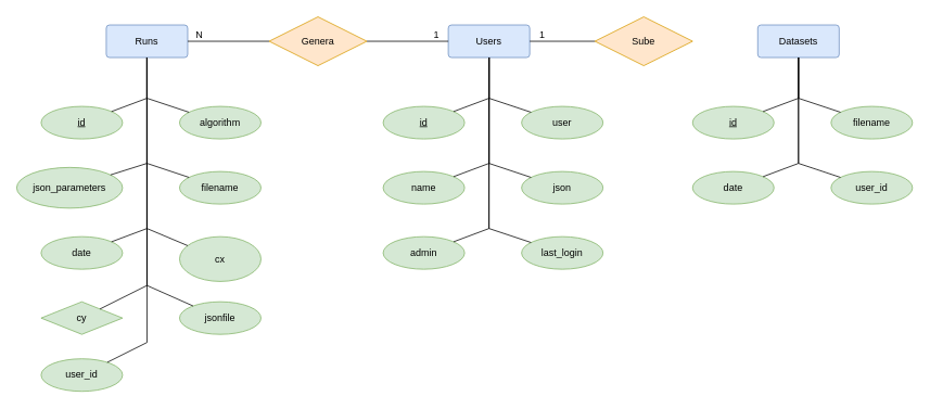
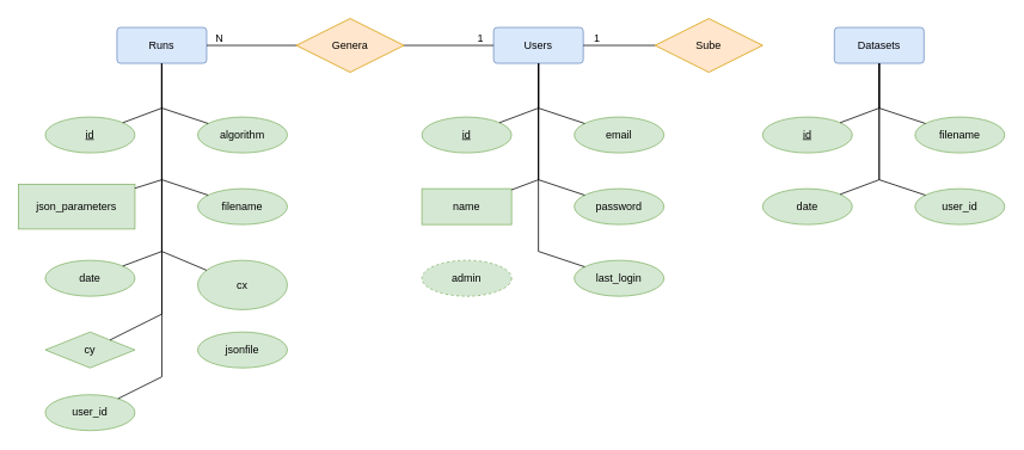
  <mxCell id="0" />
  <mxCell id="1" parent="0" />
  <mxCell id="2" value="Users" style="rounded=1;arcSize=10;whiteSpace=wrap;html=1;align=center;fillColor=#dae8fc;strokeColor=#6c8ebf;" vertex="1" parent="1"><mxGeometry x="550" y="30" width="100" height="40" as="geometry" /></mxCell>
  <mxCell id="3" value="Sube" style="shape=rhombus;perimeter=rhombusPerimeter;whiteSpace=wrap;html=1;align=center;fillColor=#ffe6cc;strokeColor=#d79b00;" vertex="1" parent="1"><mxGeometry x="730" y="20" width="120" height="60" as="geometry" /></mxCell>
  <mxCell id="4" value="" style="endArrow=none;html=1;rounded=0;" edge="1" parent="1" source="3" target="2"><mxGeometry relative="1" as="geometry"><mxPoint x="690" y="140" as="sourcePoint" /><mxPoint x="850" y="140" as="targetPoint" /></mxGeometry></mxCell>
  <mxCell id="5" value="1" style="resizable=0;html=1;whiteSpace=wrap;align=right;verticalAlign=bottom;" connectable="0" vertex="1" parent="4"><mxGeometry x="1" relative="1" as="geometry"><mxPoint x="20" as="offset" /></mxGeometry></mxCell>
  <mxCell id="6" value="Datasets" style="rounded=1;arcSize=10;whiteSpace=wrap;html=1;align=center;fillColor=#dae8fc;strokeColor=#6c8ebf;" vertex="1" parent="1"><mxGeometry x="930" y="30" width="100" height="40" as="geometry" /></mxCell>
  <mxCell id="7" value="Genera" style="shape=rhombus;perimeter=rhombusPerimeter;whiteSpace=wrap;html=1;align=center;fillColor=#ffe6cc;strokeColor=#d79b00;" vertex="1" parent="1"><mxGeometry x="330" y="20" width="120" height="60" as="geometry" /></mxCell>
  <mxCell id="8" value="" style="endArrow=none;html=1;rounded=0;" edge="1" parent="1" source="7" target="2"><mxGeometry relative="1" as="geometry"><mxPoint x="-110" y="150" as="sourcePoint" /><mxPoint x="-150" y="60" as="targetPoint" /></mxGeometry></mxCell>
  <mxCell id="9" value="1" style="resizable=0;html=1;whiteSpace=wrap;align=right;verticalAlign=bottom;" connectable="0" vertex="1" parent="8"><mxGeometry x="1" relative="1" as="geometry"><mxPoint x="-10" as="offset" /></mxGeometry></mxCell>
  <mxCell id="10" value="Runs" style="rounded=1;arcSize=10;whiteSpace=wrap;html=1;align=center;fillColor=#dae8fc;strokeColor=#6c8ebf;" vertex="1" parent="1"><mxGeometry x="130" y="30" width="100" height="40" as="geometry" /></mxCell>
  <mxCell id="11" value="" style="endArrow=none;html=1;rounded=0;" edge="1" parent="1" source="7" target="10"><mxGeometry relative="1" as="geometry"><mxPoint x="260" y="110" as="sourcePoint" /><mxPoint x="340" y="110" as="targetPoint" /></mxGeometry></mxCell>
  <mxCell id="12" value="N" style="resizable=0;html=1;whiteSpace=wrap;align=right;verticalAlign=bottom;" connectable="0" vertex="1" parent="11"><mxGeometry x="1" relative="1" as="geometry"><mxPoint x="20" as="offset" /></mxGeometry></mxCell>
  <mxCell id="13" value="last_login" style="ellipse;whiteSpace=wrap;html=1;align=center;fillColor=#d5e8d4;strokeColor=#82b366;" vertex="1" parent="1"><mxGeometry x="640" y="290" width="100" height="40" as="geometry" /></mxCell>
- <mxCell id="14" value="name" style="ellipse;whiteSpace=wrap;html=1;align=center;fillColor=#d5e8d4;strokeColor=#82b366;" vertex="1" parent="1"><mxGeometry x="470" y="210" width="100" height="40" as="geometry" /></mxCell>
- <mxCell id="15" value="user" style="ellipse;whiteSpace=wrap;html=1;align=center;fillColor=#d5e8d4;strokeColor=#82b366;" vertex="1" parent="1"><mxGeometry x="640" y="130" width="100" height="40" as="geometry" /></mxCell>
- <mxCell id="16" value="json" style="ellipse;whiteSpace=wrap;html=1;align=center;fillColor=#d5e8d4;strokeColor=#82b366;" vertex="1" parent="1"><mxGeometry x="640" y="210" width="100" height="40" as="geometry" /></mxCell>
- <mxCell id="17" value="admin" style="ellipse;whiteSpace=wrap;html=1;align=center;fillColor=#d5e8d4;strokeColor=#82b366;" vertex="1" parent="1"><mxGeometry x="470" y="290" width="100" height="40" as="geometry" /></mxCell>
+ <mxCell id="14" value="name" style="whiteSpace=wrap;html=1;align=center;fillColor=#d5e8d4;strokeColor=#82b366;rounded=0;" vertex="1" parent="1"><mxGeometry x="470" y="210" width="100" height="40" as="geometry" /></mxCell>
+ <mxCell id="15" value="email" style="ellipse;whiteSpace=wrap;html=1;align=center;fillColor=#d5e8d4;strokeColor=#82b366;" vertex="1" parent="1"><mxGeometry x="640" y="130" width="100" height="40" as="geometry" /></mxCell>
+ <mxCell id="16" value="password" style="ellipse;whiteSpace=wrap;html=1;align=center;fillColor=#d5e8d4;strokeColor=#82b366;" vertex="1" parent="1"><mxGeometry x="640" y="210" width="100" height="40" as="geometry" /></mxCell>
+ <mxCell id="17" value="admin" style="ellipse;whiteSpace=wrap;html=1;align=center;fillColor=#d5e8d4;strokeColor=#82b366;dashed=1;" vertex="1" parent="1"><mxGeometry x="470" y="290" width="100" height="40" as="geometry" /></mxCell>
  <mxCell id="18" value="" style="endArrow=none;html=1;rounded=0;" edge="1" parent="1" source="2" target="16"><mxGeometry width="50" height="50" relative="1" as="geometry"><mxPoint x="630" y="-10" as="sourcePoint" /><mxPoint x="680" y="-60" as="targetPoint" /><Array as="points"><mxPoint x="600" y="200" /></Array></mxGeometry></mxCell>
  <mxCell id="19" value="" style="endArrow=none;html=1;rounded=0;" edge="1" parent="1" source="2" target="14"><mxGeometry width="50" height="50" relative="1" as="geometry"><mxPoint x="540" y="0" as="sourcePoint" /><mxPoint x="590" y="-50" as="targetPoint" /><Array as="points"><mxPoint x="600" y="200" /></Array></mxGeometry></mxCell>
  <mxCell id="20" value="" style="endArrow=none;html=1;rounded=0;" edge="1" parent="1" source="2" target="15"><mxGeometry width="50" height="50" relative="1" as="geometry"><mxPoint x="620" y="0" as="sourcePoint" /><mxPoint x="670" y="-50" as="targetPoint" /><Array as="points"><mxPoint x="600" y="120" /></Array></mxGeometry></mxCell>
  <mxCell id="21" value="" style="endArrow=none;html=1;rounded=0;" edge="1" parent="1" source="2" target="13"><mxGeometry width="50" height="50" relative="1" as="geometry"><mxPoint x="550" y="0" as="sourcePoint" /><mxPoint x="600" y="-50" as="targetPoint" /><Array as="points"><mxPoint x="600" y="280" /></Array></mxGeometry></mxCell>
- <mxCell id="22" value="" style="endArrow=none;html=1;rounded=0;" edge="1" parent="1" source="2" target="17"><mxGeometry width="50" height="50" relative="1" as="geometry"><mxPoint x="530" y="40" as="sourcePoint" /><mxPoint x="580" y="-10" as="targetPoint" /><Array as="points"><mxPoint x="600" y="280" /></Array></mxGeometry></mxCell>
  <mxCell id="23" value="id" style="ellipse;whiteSpace=wrap;html=1;align=center;fontStyle=4;strokeWidth=1;fontSize=12;fillColor=#d5e8d4;strokeColor=#82b366;" vertex="1" parent="1"><mxGeometry x="470" y="130" width="100" height="40" as="geometry" /></mxCell>
  <mxCell id="24" value="" style="endArrow=none;html=1;rounded=0;" edge="1" parent="1" source="2" target="23"><mxGeometry width="50" height="50" relative="1" as="geometry"><mxPoint x="500" y="50" as="sourcePoint" /><mxPoint x="550" y="0" as="targetPoint" /><Array as="points"><mxPoint x="600" y="120" /></Array></mxGeometry></mxCell>
  <mxCell id="25" value="date" style="ellipse;whiteSpace=wrap;html=1;align=center;fillColor=#d5e8d4;strokeColor=#82b366;" vertex="1" parent="1"><mxGeometry x="850" y="210" width="100" height="40" as="geometry" /></mxCell>
  <mxCell id="26" value="filename" style="ellipse;whiteSpace=wrap;html=1;align=center;fillColor=#d5e8d4;strokeColor=#82b366;" vertex="1" parent="1"><mxGeometry x="1020" y="130" width="100" height="40" as="geometry" /></mxCell>
  <mxCell id="27" value="user_id" style="ellipse;whiteSpace=wrap;html=1;align=center;fillColor=#d5e8d4;strokeColor=#82b366;" vertex="1" parent="1"><mxGeometry x="1020" y="210" width="100" height="40" as="geometry" /></mxCell>
  <mxCell id="28" value="" style="endArrow=none;html=1;rounded=0;" edge="1" target="27" parent="1"><mxGeometry width="50" height="50" relative="1" as="geometry"><mxPoint x="980" y="70" as="sourcePoint" /><mxPoint x="1060" y="-60" as="targetPoint" /><Array as="points"><mxPoint x="980" y="200" /></Array></mxGeometry></mxCell>
  <mxCell id="29" value="" style="endArrow=none;html=1;rounded=0;" edge="1" target="25" parent="1"><mxGeometry width="50" height="50" relative="1" as="geometry"><mxPoint x="980" y="70" as="sourcePoint" /><mxPoint x="970" y="-50" as="targetPoint" /><Array as="points"><mxPoint x="980" y="200" /></Array></mxGeometry></mxCell>
  <mxCell id="30" value="" style="endArrow=none;html=1;rounded=0;" edge="1" target="26" parent="1"><mxGeometry width="50" height="50" relative="1" as="geometry"><mxPoint x="980" y="70" as="sourcePoint" /><mxPoint x="1050" y="-50" as="targetPoint" /><Array as="points"><mxPoint x="980" y="120" /></Array></mxGeometry></mxCell>
  <mxCell id="31" value="id" style="ellipse;whiteSpace=wrap;html=1;align=center;fontStyle=4;strokeWidth=1;fontSize=12;fillColor=#d5e8d4;strokeColor=#82b366;" vertex="1" parent="1"><mxGeometry x="850" y="130" width="100" height="40" as="geometry" /></mxCell>
  <mxCell id="32" value="" style="endArrow=none;html=1;rounded=0;" edge="1" target="31" parent="1"><mxGeometry width="50" height="50" relative="1" as="geometry"><mxPoint x="980" y="70" as="sourcePoint" /><mxPoint x="930" y="0" as="targetPoint" /><Array as="points"><mxPoint x="980" y="120" /></Array></mxGeometry></mxCell>
  <mxCell id="33" value="cx" style="ellipse;whiteSpace=wrap;html=1;align=center;fillColor=#d5e8d4;strokeColor=#82b366;" vertex="1" parent="1"><mxGeometry x="220" y="290" width="100" height="55" as="geometry" /></mxCell>
- <mxCell id="34" value="json_parameters" style="ellipse;whiteSpace=wrap;html=1;align=center;fillColor=#d5e8d4;strokeColor=#82b366;" vertex="1" parent="1"><mxGeometry x="20" y="205" width="130" height="50" as="geometry" /></mxCell>
+ <mxCell id="34" value="json_parameters" style="whiteSpace=wrap;html=1;align=center;fillColor=#d5e8d4;strokeColor=#82b366;rounded=0;" vertex="1" parent="1"><mxGeometry x="20" y="205" width="130" height="50" as="geometry" /></mxCell>
  <mxCell id="35" value="algorithm" style="ellipse;whiteSpace=wrap;html=1;align=center;fillColor=#d5e8d4;strokeColor=#82b366;" vertex="1" parent="1"><mxGeometry x="220" y="130" width="100" height="40" as="geometry" /></mxCell>
  <mxCell id="36" value="filename" style="ellipse;whiteSpace=wrap;html=1;align=center;fillColor=#d5e8d4;strokeColor=#82b366;" vertex="1" parent="1"><mxGeometry x="220" y="210" width="100" height="40" as="geometry" /></mxCell>
  <mxCell id="37" value="date" style="ellipse;whiteSpace=wrap;html=1;align=center;fillColor=#d5e8d4;strokeColor=#82b366;" vertex="1" parent="1"><mxGeometry x="50" y="290" width="100" height="40" as="geometry" /></mxCell>
  <mxCell id="38" value="" style="endArrow=none;html=1;rounded=0;" edge="1" target="36" parent="1"><mxGeometry width="50" height="50" relative="1" as="geometry"><mxPoint x="180" y="70" as="sourcePoint" /><mxPoint x="260" y="-60" as="targetPoint" /><Array as="points"><mxPoint x="180" y="200" /></Array></mxGeometry></mxCell>
  <mxCell id="39" value="" style="endArrow=none;html=1;rounded=0;" edge="1" target="34" parent="1"><mxGeometry width="50" height="50" relative="1" as="geometry"><mxPoint x="180" y="70" as="sourcePoint" /><mxPoint x="170" y="-50" as="targetPoint" /><Array as="points"><mxPoint x="180" y="200" /></Array></mxGeometry></mxCell>
  <mxCell id="40" value="" style="endArrow=none;html=1;rounded=0;" edge="1" target="35" parent="1"><mxGeometry width="50" height="50" relative="1" as="geometry"><mxPoint x="180" y="70" as="sourcePoint" /><mxPoint x="250" y="-50" as="targetPoint" /><Array as="points"><mxPoint x="180" y="120" /></Array></mxGeometry></mxCell>
  <mxCell id="41" value="" style="endArrow=none;html=1;rounded=0;" edge="1" target="33" parent="1"><mxGeometry width="50" height="50" relative="1" as="geometry"><mxPoint x="180" y="70" as="sourcePoint" /><mxPoint x="180" y="-50" as="targetPoint" /><Array as="points"><mxPoint x="180" y="280" /></Array></mxGeometry></mxCell>
  <mxCell id="42" value="" style="endArrow=none;html=1;rounded=0;" edge="1" target="37" parent="1"><mxGeometry width="50" height="50" relative="1" as="geometry"><mxPoint x="180" y="70" as="sourcePoint" /><mxPoint x="160" y="-10" as="targetPoint" /><Array as="points"><mxPoint x="180" y="280" /></Array></mxGeometry></mxCell>
  <mxCell id="43" value="id" style="ellipse;whiteSpace=wrap;html=1;align=center;fontStyle=4;strokeWidth=1;fontSize=12;fillColor=#d5e8d4;strokeColor=#82b366;" vertex="1" parent="1"><mxGeometry x="50" y="130" width="100" height="40" as="geometry" /></mxCell>
  <mxCell id="44" value="" style="endArrow=none;html=1;rounded=0;" edge="1" target="43" parent="1"><mxGeometry width="50" height="50" relative="1" as="geometry"><mxPoint x="180" y="70" as="sourcePoint" /><mxPoint x="130" y="0" as="targetPoint" /><Array as="points"><mxPoint x="180" y="120" /></Array></mxGeometry></mxCell>
  <mxCell id="45" value="cy" style="rhombus;whiteSpace=wrap;html=1;align=center;fillColor=#d5e8d4;strokeColor=#82b366;" vertex="1" parent="1"><mxGeometry x="50" y="370" width="100" height="40" as="geometry" /></mxCell>
  <mxCell id="46" value="jsonfile" style="ellipse;whiteSpace=wrap;html=1;align=center;fillColor=#d5e8d4;strokeColor=#82b366;" vertex="1" parent="1"><mxGeometry x="220" y="370" width="100" height="40" as="geometry" /></mxCell>
  <mxCell id="47" value="user_id" style="ellipse;whiteSpace=wrap;html=1;align=center;fillColor=#d5e8d4;strokeColor=#82b366;" vertex="1" parent="1"><mxGeometry x="50" y="440" width="100" height="40" as="geometry" /></mxCell>
- <mxCell id="48" value="" style="endArrow=none;html=1;rounded=0;" edge="1" parent="1" source="46" target="10"><mxGeometry width="50" height="50" relative="1" as="geometry"><mxPoint x="190" y="540" as="sourcePoint" /><mxPoint x="240" y="490" as="targetPoint" /><Array as="points"><mxPoint x="180" y="350" /></Array></mxGeometry></mxCell>
  <mxCell id="49" value="" style="endArrow=none;html=1;rounded=0;" edge="1" parent="1" source="45" target="10"><mxGeometry width="50" height="50" relative="1" as="geometry"><mxPoint x="160" y="450" as="sourcePoint" /><mxPoint x="210" y="400" as="targetPoint" /><Array as="points"><mxPoint x="180" y="350" /></Array></mxGeometry></mxCell>
  <mxCell id="50" value="" style="endArrow=none;html=1;rounded=0;" edge="1" parent="1" source="47" target="10"><mxGeometry width="50" height="50" relative="1" as="geometry"><mxPoint x="140" y="460" as="sourcePoint" /><mxPoint x="190" y="410" as="targetPoint" /><Array as="points"><mxPoint x="180" y="420" /></Array></mxGeometry></mxCell>
